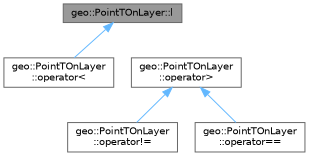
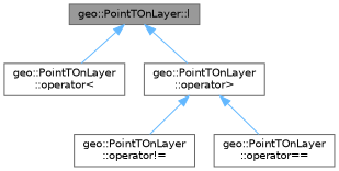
  digraph {
    rankdir=TB
    node [color=grey40 fillcolor=white fontname=Helvetica fontsize=10 shape=box style=filled]
    edge [color=steelblue1 dir=back fontname=Helvetica fontsize=10 labelfontname=Helvetica labelfontsize=10 style=solid]
    n1 [color=gray40 fillcolor=grey60 fontcolor=black height=0.2 label="geo::PointTOnLayer::l" width=0.4]
    n2 [height=0.2 label="geo::PointTOnLayer\l::operator\<" width=0.4]
    n3 [height=0.2 label="geo::PointTOnLayer\l::operator\>" width=0.4]
    n4 [height=0.2 label="geo::PointTOnLayer\l::operator!=" width=0.4]
    n5 [height=0.2 label="geo::PointTOnLayer\l::operator==" width=0.4]
    n1 -> n2
+   n1 -> n3
    n3 -> n4
    n3 -> n5
  }
